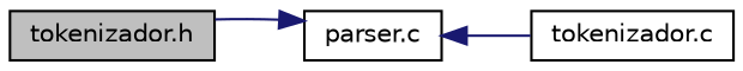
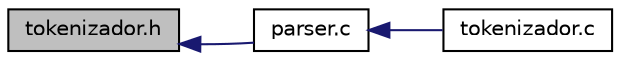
  digraph {
    rankdir=LR
    node [color=black fillcolor=white fontname=Helvetica fontsize=10 shape=record style=filled]
    edge [color=midnightblue dir=back fontname=Helvetica fontsize=10 labelfontname=Helvetica labelfontsize=10 style=solid]
    n1 [fillcolor=grey75 fontcolor=black height=0.2 label="tokenizador.h" width=0.4]
    n2 [height=0.2 label="parser.c" width=0.4]
    n3 [height=0.2 label="tokenizador.c" width=0.4]
-   n2 -> n1
+   n1 -> n2
    n2 -> n3
  }
